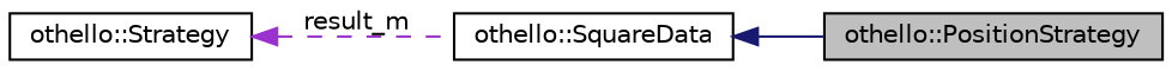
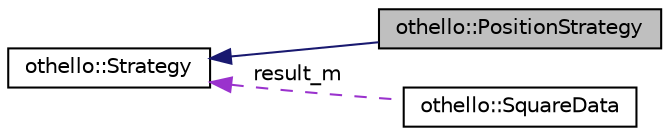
  digraph {
    rankdir=LR
    node [color=black fillcolor=white fontname=Helvetica fontsize=10 shape=record style=filled]
    edge [dir=back fontname=Helvetica fontsize=10 labelfontname=Helvetica labelfontsize=10]
    n1 [fillcolor=grey75 fontcolor=black height=0.2 label="othello::PositionStrategy" width=0.4]
    n2 [height=0.2 label="othello::Strategy" width=0.4]
    n3 [height=0.2 label="othello::SquareData" width=0.4]
-   n3 -> n1 [color=midnightblue style=solid]
+   n2 -> n1 [color=midnightblue style=solid]
    n2 -> n3 [color=darkorchid3 label=" result_m" style=dashed]
  }
